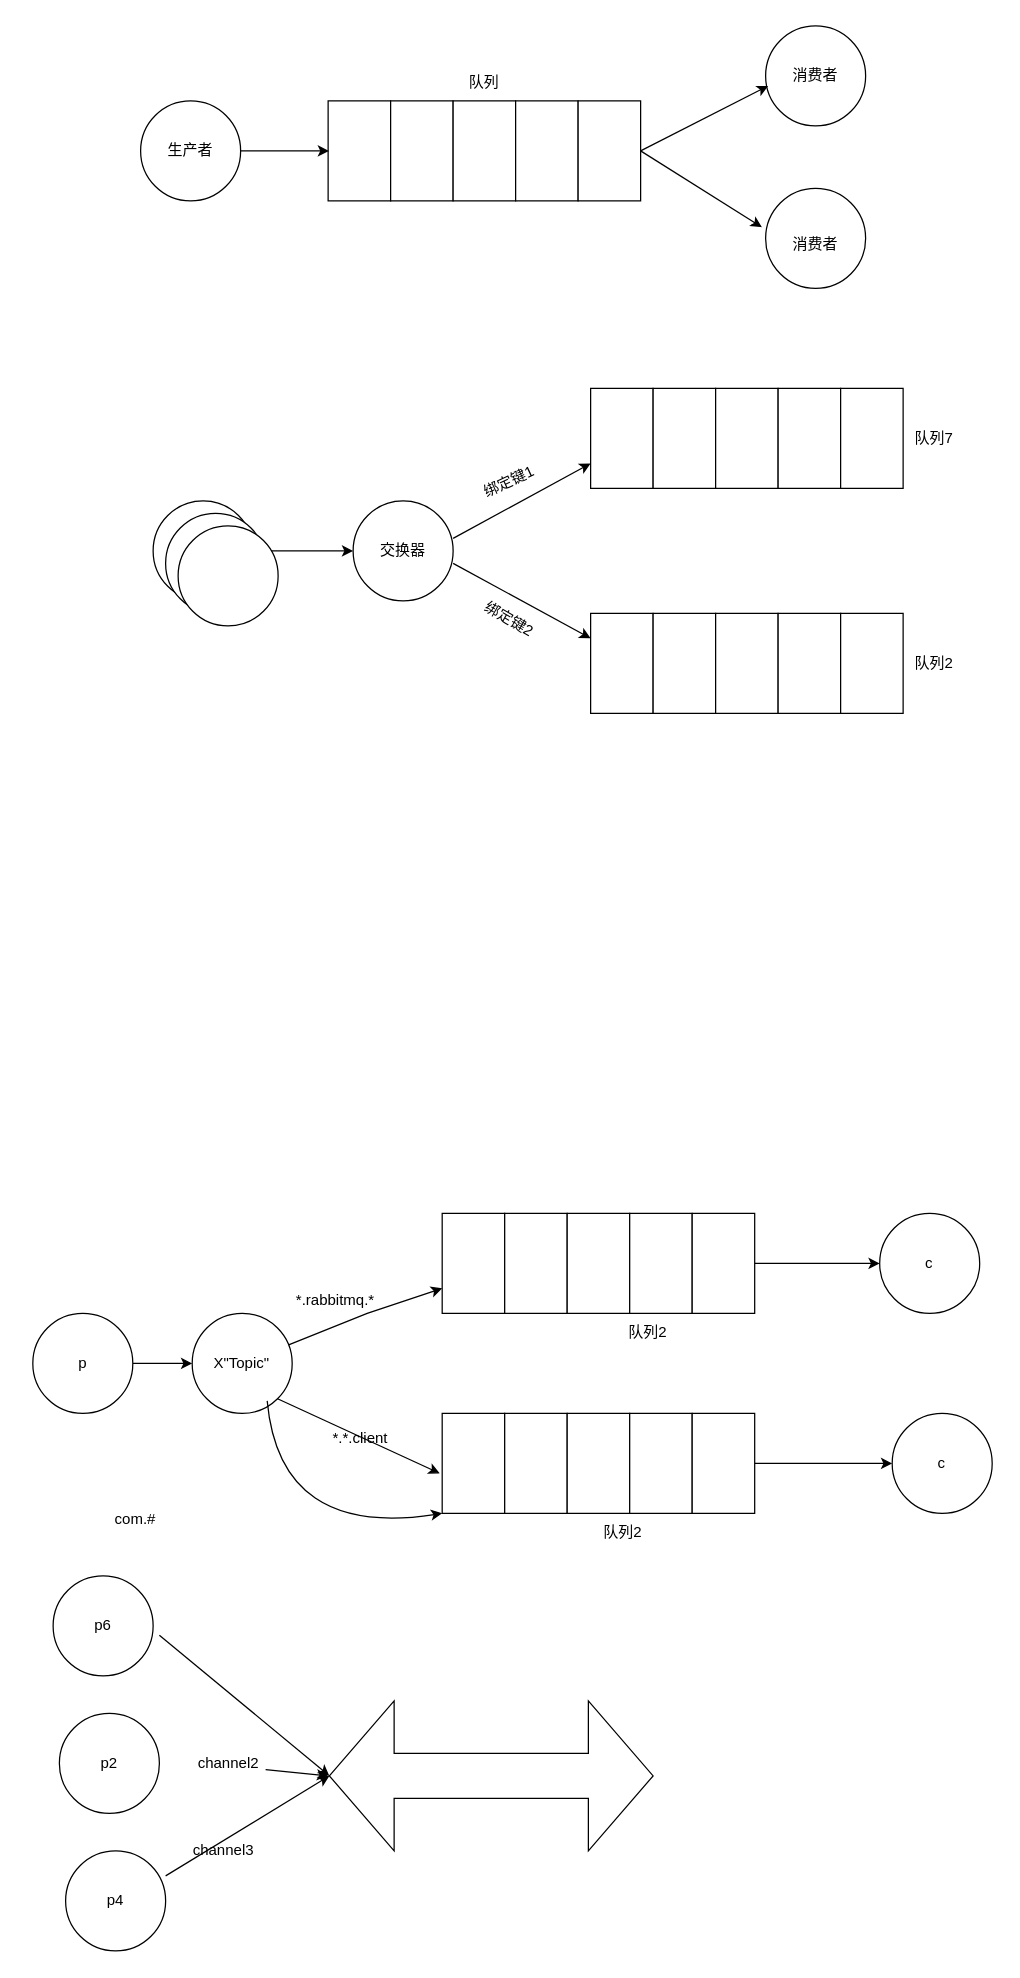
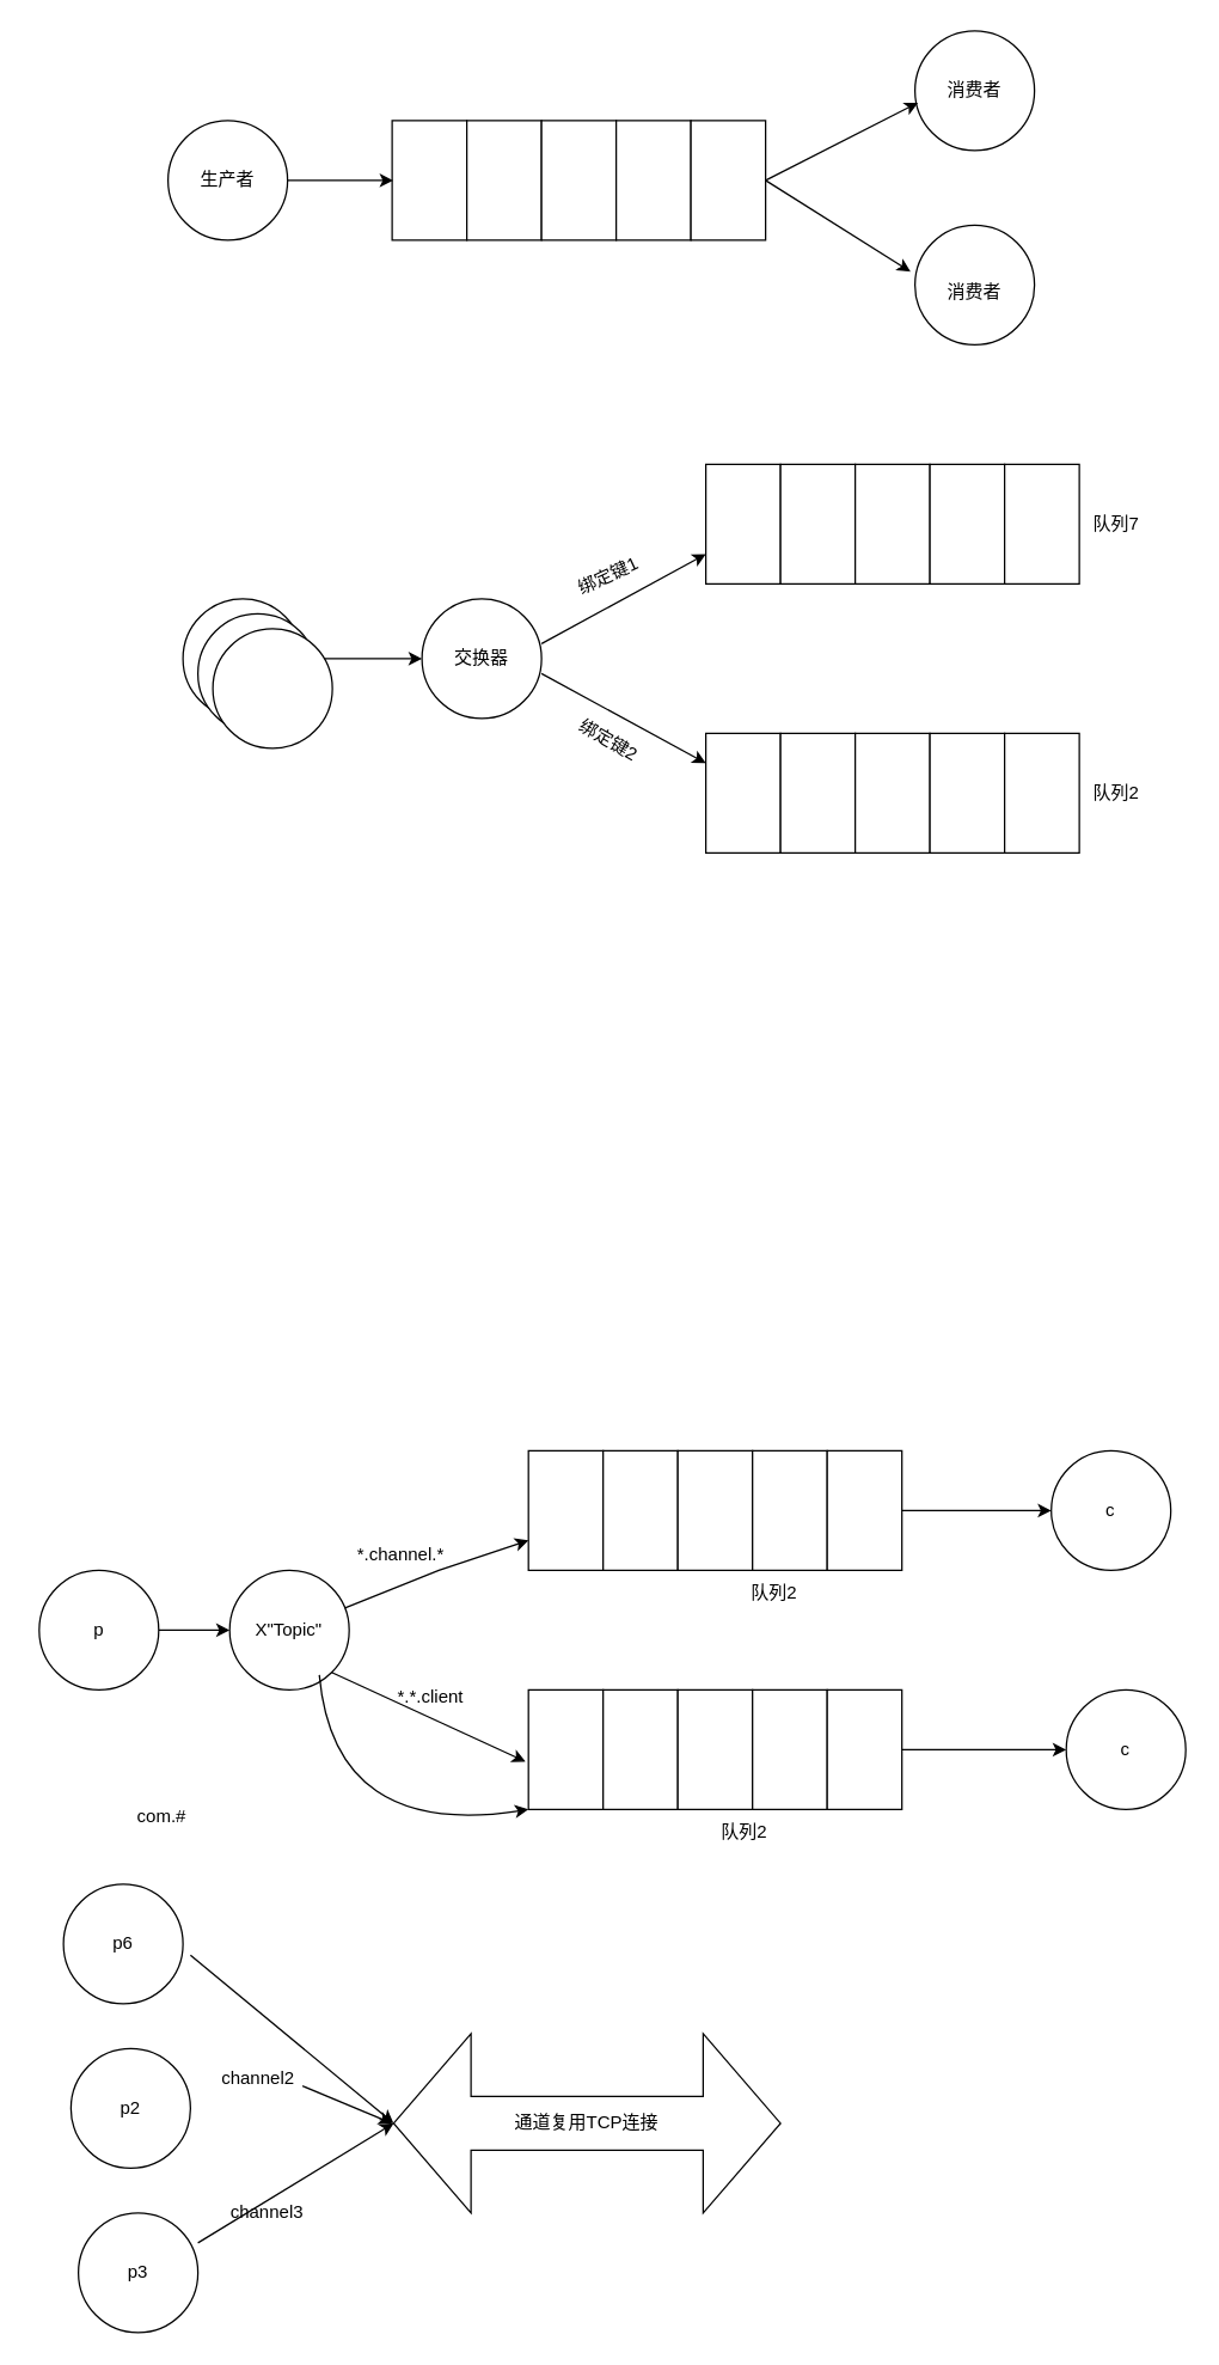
  <mxCell id="0" />
  <mxCell id="1" parent="0" />
  <mxCell id="2" value="" style="ellipse;whiteSpace=wrap;html=1;aspect=fixed;" vertex="1" parent="1"><mxGeometry x="112" y="80" width="80" height="80" as="geometry" /></mxCell>
  <mxCell id="3" value="" style="ellipse;whiteSpace=wrap;html=1;aspect=fixed;" vertex="1" parent="1"><mxGeometry x="612" y="150" width="80" height="80" as="geometry" /></mxCell>
  <mxCell id="4" value="" style="ellipse;whiteSpace=wrap;html=1;aspect=fixed;" vertex="1" parent="1"><mxGeometry x="612" y="20" width="80" height="80" as="geometry" /></mxCell>
  <mxCell id="5" value="" style="rounded=0;whiteSpace=wrap;html=1;" vertex="1" parent="1"><mxGeometry x="262" y="80" width="50" height="80" as="geometry" /></mxCell>
  <mxCell id="6" value="" style="rounded=0;whiteSpace=wrap;html=1;" vertex="1" parent="1"><mxGeometry x="312" y="80" width="50" height="80" as="geometry" /></mxCell>
  <mxCell id="7" value="" style="rounded=0;whiteSpace=wrap;html=1;" vertex="1" parent="1"><mxGeometry x="362" y="80" width="50" height="80" as="geometry" /></mxCell>
  <mxCell id="8" value="" style="rounded=0;whiteSpace=wrap;html=1;" vertex="1" parent="1"><mxGeometry x="412" y="80" width="50" height="80" as="geometry" /></mxCell>
  <mxCell id="9" value="" style="rounded=0;whiteSpace=wrap;html=1;" vertex="1" parent="1"><mxGeometry x="462" y="80" width="50" height="80" as="geometry" /></mxCell>
  <mxCell id="10" value="" style="endArrow=classic;html=1;rounded=0;entryX=0.014;entryY=0.5;entryDx=0;entryDy=0;entryPerimeter=0;" edge="1" parent="1" source="2" target="5"><mxGeometry width="50" height="50" relative="1" as="geometry"><mxPoint x="192" y="180" as="sourcePoint" /><mxPoint x="262.711" y="130" as="targetPoint" /></mxGeometry></mxCell>
  <mxCell id="11" value="" style="endArrow=classic;html=1;rounded=0;entryX=0.025;entryY=0.6;entryDx=0;entryDy=0;entryPerimeter=0;" edge="1" parent="1" target="4"><mxGeometry width="50" height="50" relative="1" as="geometry"><mxPoint x="512" y="120" as="sourcePoint" /><mxPoint x="582" y="70" as="targetPoint" /></mxGeometry></mxCell>
  <mxCell id="12" value="" style="endArrow=classic;html=1;rounded=0;entryX=-0.037;entryY=0.388;entryDx=0;entryDy=0;entryPerimeter=0;" edge="1" parent="1" target="3"><mxGeometry width="50" height="50" relative="1" as="geometry"><mxPoint x="512" y="120" as="sourcePoint" /><mxPoint x="582.711" y="120" as="targetPoint" /></mxGeometry></mxCell>
  <mxCell id="13" value="生产者" style="text;html=1;strokeColor=none;fillColor=none;align=center;verticalAlign=middle;whiteSpace=wrap;rounded=0;" vertex="1" parent="1"><mxGeometry x="122" y="105" width="60" height="30" as="geometry" /></mxCell>
  <mxCell id="14" value="消费者" style="text;html=1;strokeColor=none;fillColor=none;align=center;verticalAlign=middle;whiteSpace=wrap;rounded=0;" vertex="1" parent="1"><mxGeometry x="622" y="45" width="60" height="30" as="geometry" /></mxCell>
  <mxCell id="15" value="消费者" style="text;html=1;strokeColor=none;fillColor=none;align=center;verticalAlign=middle;whiteSpace=wrap;rounded=0;" vertex="1" parent="1"><mxGeometry x="622" y="180" width="60" height="30" as="geometry" /></mxCell>
  <mxCell id="16" value="" style="rounded=0;whiteSpace=wrap;html=1;" vertex="1" parent="1"><mxGeometry x="472" y="310" width="50" height="80" as="geometry" /></mxCell>
  <mxCell id="17" value="" style="rounded=0;whiteSpace=wrap;html=1;" vertex="1" parent="1"><mxGeometry x="522" y="310" width="50" height="80" as="geometry" /></mxCell>
  <mxCell id="18" value="" style="rounded=0;whiteSpace=wrap;html=1;" vertex="1" parent="1"><mxGeometry x="572" y="310" width="50" height="80" as="geometry" /></mxCell>
  <mxCell id="19" value="" style="rounded=0;whiteSpace=wrap;html=1;" vertex="1" parent="1"><mxGeometry x="622" y="310" width="50" height="80" as="geometry" /></mxCell>
  <mxCell id="20" value="" style="rounded=0;whiteSpace=wrap;html=1;" vertex="1" parent="1"><mxGeometry x="672" y="310" width="50" height="80" as="geometry" /></mxCell>
  <mxCell id="21" value="" style="rounded=0;whiteSpace=wrap;html=1;" vertex="1" parent="1"><mxGeometry x="472" y="490" width="50" height="80" as="geometry" /></mxCell>
  <mxCell id="22" value="" style="rounded=0;whiteSpace=wrap;html=1;" vertex="1" parent="1"><mxGeometry x="522" y="490" width="50" height="80" as="geometry" /></mxCell>
  <mxCell id="23" value="" style="rounded=0;whiteSpace=wrap;html=1;" vertex="1" parent="1"><mxGeometry x="572" y="490" width="50" height="80" as="geometry" /></mxCell>
  <mxCell id="24" value="" style="rounded=0;whiteSpace=wrap;html=1;" vertex="1" parent="1"><mxGeometry x="622" y="490" width="50" height="80" as="geometry" /></mxCell>
  <mxCell id="25" value="" style="rounded=0;whiteSpace=wrap;html=1;" vertex="1" parent="1"><mxGeometry x="672" y="490" width="50" height="80" as="geometry" /></mxCell>
  <mxCell id="26" value="" style="ellipse;whiteSpace=wrap;html=1;aspect=fixed;" vertex="1" parent="1"><mxGeometry x="282" y="400" width="80" height="80" as="geometry" /></mxCell>
  <mxCell id="27" value="" style="edgeStyle=orthogonalEdgeStyle;rounded=0;orthogonalLoop=1;jettySize=auto;html=1;" edge="1" parent="1" source="28" target="26"><mxGeometry relative="1" as="geometry" /></mxCell>
  <mxCell id="28" value="" style="ellipse;whiteSpace=wrap;html=1;aspect=fixed;" vertex="1" parent="1"><mxGeometry x="122" y="400" width="80" height="80" as="geometry" /></mxCell>
  <mxCell id="29" value="" style="endArrow=classic;html=1;rounded=0;entryX=0;entryY=0.75;entryDx=0;entryDy=0;" edge="1" parent="1" target="16"><mxGeometry width="50" height="50" relative="1" as="geometry"><mxPoint x="362" y="430" as="sourcePoint" /><mxPoint x="412" y="380" as="targetPoint" /></mxGeometry></mxCell>
  <mxCell id="30" value="" style="endArrow=classic;html=1;rounded=0;entryX=0;entryY=0.25;entryDx=0;entryDy=0;" edge="1" parent="1" target="21"><mxGeometry width="50" height="50" relative="1" as="geometry"><mxPoint x="362" y="450" as="sourcePoint" /><mxPoint x="412" y="400" as="targetPoint" /></mxGeometry></mxCell>
  <mxCell id="31" value="生产者" style="text;html=1;strokeColor=none;fillColor=none;align=center;verticalAlign=middle;whiteSpace=wrap;rounded=0;" vertex="1" parent="1"><mxGeometry x="132" y="425" width="60" height="30" as="geometry" /></mxCell>
  <mxCell id="32" value="交换器" style="text;html=1;strokeColor=none;fillColor=none;align=center;verticalAlign=middle;whiteSpace=wrap;rounded=0;" vertex="1" parent="1"><mxGeometry x="292" y="425" width="60" height="30" as="geometry" /></mxCell>
- <mxCell id="33" value="队列" style="text;html=1;strokeColor=none;fillColor=none;align=center;verticalAlign=middle;whiteSpace=wrap;rounded=0;" vertex="1" parent="1"><mxGeometry x="342" y="50" width="90" height="30" as="geometry" /></mxCell>
  <mxCell id="34" value="队列7" style="text;html=1;strokeColor=none;fillColor=none;align=center;verticalAlign=middle;whiteSpace=wrap;rounded=0;" vertex="1" parent="1"><mxGeometry x="702" y="335" width="90" height="30" as="geometry" /></mxCell>
  <mxCell id="35" value="队列2" style="text;html=1;strokeColor=none;fillColor=none;align=center;verticalAlign=middle;whiteSpace=wrap;rounded=0;" vertex="1" parent="1"><mxGeometry x="702" y="515" width="90" height="30" as="geometry" /></mxCell>
  <mxCell id="36" value="绑定键1" style="text;html=1;strokeColor=none;fillColor=none;align=center;verticalAlign=middle;whiteSpace=wrap;rounded=0;rotation=-25;" vertex="1" parent="1"><mxGeometry x="362" y="370" width="90" height="30" as="geometry" /></mxCell>
  <mxCell id="37" value="绑定键2" style="text;html=1;strokeColor=none;fillColor=none;align=center;verticalAlign=middle;whiteSpace=wrap;rounded=0;rotation=30;" vertex="1" parent="1"><mxGeometry x="362" y="480" width="90" height="30" as="geometry" /></mxCell>
  <mxCell id="38" value="" style="ellipse;whiteSpace=wrap;html=1;aspect=fixed;" vertex="1" parent="1"><mxGeometry x="132" y="410" width="80" height="80" as="geometry" /></mxCell>
  <mxCell id="39" value="" style="ellipse;whiteSpace=wrap;html=1;aspect=fixed;" vertex="1" parent="1"><mxGeometry x="142" y="420" width="80" height="80" as="geometry" /></mxCell>
  <mxCell id="40" value="X&quot;Topic&quot;" style="ellipse;whiteSpace=wrap;html=1;aspect=fixed;" vertex="1" parent="1"><mxGeometry x="153.25" y="1050" width="80" height="80" as="geometry" /></mxCell>
  <mxCell id="41" value="" style="edgeStyle=orthogonalEdgeStyle;rounded=0;orthogonalLoop=1;jettySize=auto;html=1;" edge="1" parent="1" source="42" target="40"><mxGeometry relative="1" as="geometry" /></mxCell>
  <mxCell id="42" value="" style="ellipse;whiteSpace=wrap;html=1;aspect=fixed;" vertex="1" parent="1"><mxGeometry x="25.75" y="1050" width="80" height="80" as="geometry" /></mxCell>
  <mxCell id="43" value="" style="rounded=0;whiteSpace=wrap;html=1;" vertex="1" parent="1"><mxGeometry x="353.25" y="970" width="50" height="80" as="geometry" /></mxCell>
  <mxCell id="44" value="" style="rounded=0;whiteSpace=wrap;html=1;" vertex="1" parent="1"><mxGeometry x="403.25" y="970" width="50" height="80" as="geometry" /></mxCell>
  <mxCell id="45" value="" style="rounded=0;whiteSpace=wrap;html=1;" vertex="1" parent="1"><mxGeometry x="453.25" y="970" width="50" height="80" as="geometry" /></mxCell>
  <mxCell id="46" value="" style="rounded=0;whiteSpace=wrap;html=1;" vertex="1" parent="1"><mxGeometry x="503.25" y="970" width="50" height="80" as="geometry" /></mxCell>
  <mxCell id="47" value="" style="edgeStyle=orthogonalEdgeStyle;rounded=0;orthogonalLoop=1;jettySize=auto;html=1;" edge="1" parent="1" source="48" target="58"><mxGeometry relative="1" as="geometry" /></mxCell>
  <mxCell id="48" value="" style="rounded=0;whiteSpace=wrap;html=1;" vertex="1" parent="1"><mxGeometry x="553.25" y="970" width="50" height="80" as="geometry" /></mxCell>
  <mxCell id="49" value="队列2" style="text;html=1;strokeColor=none;fillColor=none;align=center;verticalAlign=middle;whiteSpace=wrap;rounded=0;" vertex="1" parent="1"><mxGeometry x="473.25" y="1050" width="90" height="30" as="geometry" /></mxCell>
  <mxCell id="50" value="" style="rounded=0;whiteSpace=wrap;html=1;" vertex="1" parent="1"><mxGeometry x="353.25" y="1130" width="50" height="80" as="geometry" /></mxCell>
  <mxCell id="51" value="" style="rounded=0;whiteSpace=wrap;html=1;" vertex="1" parent="1"><mxGeometry x="403.25" y="1130" width="50" height="80" as="geometry" /></mxCell>
  <mxCell id="52" value="" style="rounded=0;whiteSpace=wrap;html=1;" vertex="1" parent="1"><mxGeometry x="453.25" y="1130" width="50" height="80" as="geometry" /></mxCell>
  <mxCell id="53" value="" style="rounded=0;whiteSpace=wrap;html=1;" vertex="1" parent="1"><mxGeometry x="503.25" y="1130" width="50" height="80" as="geometry" /></mxCell>
  <mxCell id="54" value="" style="edgeStyle=orthogonalEdgeStyle;rounded=0;orthogonalLoop=1;jettySize=auto;html=1;" edge="1" parent="1" source="55" target="57"><mxGeometry relative="1" as="geometry" /></mxCell>
  <mxCell id="55" value="" style="rounded=0;whiteSpace=wrap;html=1;" vertex="1" parent="1"><mxGeometry x="553.25" y="1130" width="50" height="80" as="geometry" /></mxCell>
  <mxCell id="56" value="队列2" style="text;html=1;strokeColor=none;fillColor=none;align=center;verticalAlign=middle;whiteSpace=wrap;rounded=0;" vertex="1" parent="1"><mxGeometry x="453.25" y="1210" width="90" height="30" as="geometry" /></mxCell>
  <mxCell id="57" value="c" style="ellipse;whiteSpace=wrap;html=1;aspect=fixed;" vertex="1" parent="1"><mxGeometry x="713.25" y="1130" width="80" height="80" as="geometry" /></mxCell>
  <mxCell id="58" value="c" style="ellipse;whiteSpace=wrap;html=1;aspect=fixed;" vertex="1" parent="1"><mxGeometry x="703.25" y="970" width="80" height="80" as="geometry" /></mxCell>
  <mxCell id="59" value="" style="endArrow=classic;html=1;rounded=0;entryX=0;entryY=0.75;entryDx=0;entryDy=0;" edge="1" parent="1" source="40" target="43"><mxGeometry width="50" height="50" relative="1" as="geometry"><mxPoint x="243.25" y="1080" as="sourcePoint" /><mxPoint x="293.25" y="1030" as="targetPoint" /><Array as="points"><mxPoint x="293.25" y="1050" /></Array></mxGeometry></mxCell>
  <mxCell id="60" value="" style="endArrow=classic;html=1;rounded=0;entryX=-0.04;entryY=0.6;entryDx=0;entryDy=0;entryPerimeter=0;exitX=1;exitY=1;exitDx=0;exitDy=0;" edge="1" parent="1" source="40" target="50"><mxGeometry width="50" height="50" relative="1" as="geometry"><mxPoint x="223.25" y="1170" as="sourcePoint" /><mxPoint x="273.25" y="1120" as="targetPoint" /></mxGeometry></mxCell>
  <mxCell id="61" value="" style="curved=1;endArrow=classic;html=1;rounded=0;entryX=0;entryY=1;entryDx=0;entryDy=0;" edge="1" parent="1" target="50"><mxGeometry width="50" height="50" relative="1" as="geometry"><mxPoint x="213.25" y="1120" as="sourcePoint" /><mxPoint x="343.25" y="1190" as="targetPoint" /><Array as="points"><mxPoint x="223.25" y="1230" /></Array></mxGeometry></mxCell>
- <mxCell id="62" value="*.*.client" style="text;html=1;strokeColor=none;fillColor=none;align=center;verticalAlign=middle;whiteSpace=wrap;rounded=0;" vertex="1" parent="1"><mxGeometry x="243.25" y="1135" width="90" height="30" as="geometry" /></mxCell>
+ <mxCell id="62" value="*.*.client" style="text;html=1;strokeColor=none;fillColor=none;align=center;verticalAlign=middle;whiteSpace=wrap;rounded=0;" vertex="1" parent="1"><mxGeometry x="243.25" y="1120" width="90" height="30" as="geometry" /></mxCell>
  <mxCell id="63" value="com.#" style="text;html=1;strokeColor=none;fillColor=none;align=center;verticalAlign=middle;whiteSpace=wrap;rounded=0;" vertex="1" parent="1"><mxGeometry x="63.25" y="1200" width="90" height="30" as="geometry" /></mxCell>
- <mxCell id="64" value="*.rabbitmq.*" style="text;html=1;strokeColor=none;fillColor=none;align=center;verticalAlign=middle;whiteSpace=wrap;rounded=0;" vertex="1" parent="1"><mxGeometry x="223.25" y="1025" width="90" height="30" as="geometry" /></mxCell>
+ <mxCell id="64" value="*.channel.*" style="text;html=1;strokeColor=none;fillColor=none;align=center;verticalAlign=middle;whiteSpace=wrap;rounded=0;" vertex="1" parent="1"><mxGeometry x="223.25" y="1025" width="90" height="30" as="geometry" /></mxCell>
  <mxCell id="65" value="p" style="text;html=1;strokeColor=none;fillColor=none;align=center;verticalAlign=middle;whiteSpace=wrap;rounded=0;" vertex="1" parent="1"><mxGeometry x="20.75" y="1075" width="90" height="30" as="geometry" /></mxCell>
  <mxCell id="66" value="" style="ellipse;whiteSpace=wrap;html=1;aspect=fixed;" vertex="1" parent="1"><mxGeometry x="52" y="1480" width="80" height="80" as="geometry" /></mxCell>
- <mxCell id="67" value="p4" style="text;html=1;strokeColor=none;fillColor=none;align=center;verticalAlign=middle;whiteSpace=wrap;rounded=0;" vertex="1" parent="1"><mxGeometry x="47" y="1505" width="90" height="30" as="geometry" /></mxCell>
+ <mxCell id="67" value="p3" style="text;html=1;strokeColor=none;fillColor=none;align=center;verticalAlign=middle;whiteSpace=wrap;rounded=0;" vertex="1" parent="1"><mxGeometry x="47" y="1505" width="90" height="30" as="geometry" /></mxCell>
  <mxCell id="68" value="" style="ellipse;whiteSpace=wrap;html=1;aspect=fixed;" vertex="1" parent="1"><mxGeometry x="42" y="1260" width="80" height="80" as="geometry" /></mxCell>
  <mxCell id="69" value="p6" style="text;html=1;strokeColor=none;fillColor=none;align=center;verticalAlign=middle;whiteSpace=wrap;rounded=0;" vertex="1" parent="1"><mxGeometry x="37" y="1285" width="90" height="30" as="geometry" /></mxCell>
  <mxCell id="70" value="" style="ellipse;whiteSpace=wrap;html=1;aspect=fixed;" vertex="1" parent="1"><mxGeometry x="47" y="1370" width="80" height="80" as="geometry" /></mxCell>
  <mxCell id="71" value="p2" style="text;html=1;strokeColor=none;fillColor=none;align=center;verticalAlign=middle;whiteSpace=wrap;rounded=0;" vertex="1" parent="1"><mxGeometry x="42" y="1395" width="90" height="30" as="geometry" /></mxCell>
  <mxCell id="72" value="" style="shape=doubleArrow;whiteSpace=wrap;html=1;" vertex="1" parent="1"><mxGeometry x="263" y="1360" width="259" height="120" as="geometry" /></mxCell>
  <mxCell id="73" value="" style="endArrow=classic;html=1;rounded=0;exitX=1;exitY=0.75;exitDx=0;exitDy=0;entryX=0;entryY=0.5;entryDx=0;entryDy=0;entryPerimeter=0;" edge="1" parent="1" source="69" target="72"><mxGeometry width="50" height="50" relative="1" as="geometry"><mxPoint x="152" y="1370" as="sourcePoint" /><mxPoint x="202" y="1320" as="targetPoint" /></mxGeometry></mxCell>
  <mxCell id="74" value="" style="endArrow=classic;html=1;rounded=0;exitX=1;exitY=0.75;exitDx=0;exitDy=0;startArrow=none;" edge="1" parent="1" source="77"><mxGeometry width="50" height="50" relative="1" as="geometry"><mxPoint x="132" y="1450" as="sourcePoint" /><mxPoint x="262" y="1420" as="targetPoint" /></mxGeometry></mxCell>
  <mxCell id="75" value="" style="endArrow=classic;html=1;rounded=0;entryX=0;entryY=0.5;entryDx=0;entryDy=0;entryPerimeter=0;" edge="1" parent="1" target="72"><mxGeometry width="50" height="50" relative="1" as="geometry"><mxPoint x="132" y="1500" as="sourcePoint" /><mxPoint x="262" y="1420" as="targetPoint" /></mxGeometry></mxCell>
  <mxCell id="76" value="channel3" style="text;html=1;align=center;verticalAlign=middle;resizable=0;points=[];autosize=1;strokeColor=none;fillColor=none;" vertex="1" parent="1"><mxGeometry x="148.25" y="1470" width="60" height="20" as="geometry" /></mxCell>
- <mxCell id="77" value="channel2" style="text;html=1;align=center;verticalAlign=middle;resizable=0;points=[];autosize=1;strokeColor=none;fillColor=none;" vertex="1" parent="1"><mxGeometry x="152" y="1400" width="60" height="20" as="geometry" /></mxCell>
+ <mxCell id="77" value="channel2" style="text;html=1;align=center;verticalAlign=middle;resizable=0;points=[];autosize=1;strokeColor=none;fillColor=none;" vertex="1" parent="1"><mxGeometry x="142" y="1380" width="60" height="20" as="geometry" /></mxCell>
+ <mxCell id="78" value="通道复用TCP连接" style="text;html=1;strokeColor=none;fillColor=none;align=center;verticalAlign=middle;whiteSpace=wrap;rounded=0;" vertex="1" parent="1"><mxGeometry x="333.13" y="1405" width="118.75" height="30" as="geometry" /></mxCell>
